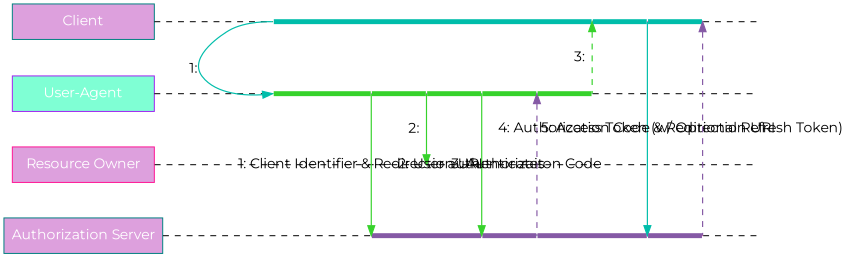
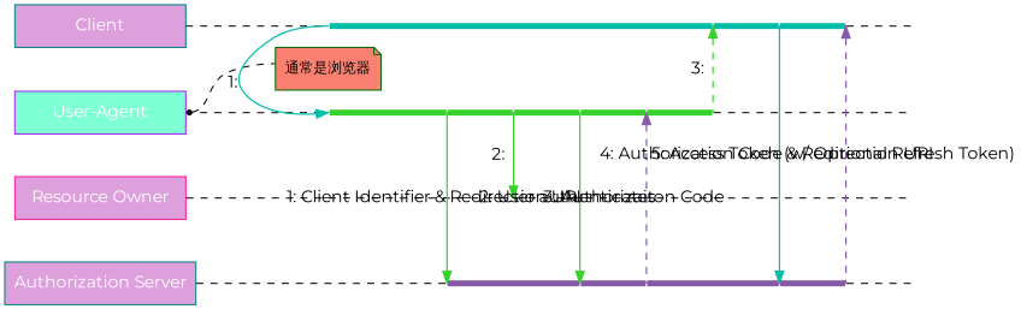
  digraph {
    ranksep=0.75
    rankdir=LR
    fontname=Montserrat
    node [color=teal fontcolor="#ffffff" fontname=Montserrat group=g_ua shape=point style=filled fillcolor=plum]
    edge [style=dashed fontname=Montserrat arrowhead=none]
    n1 [group=g_client label=Client shape=box width=2]
    n2 [color=deeppink group=g_owner label="Resource Owner" shape=box width=2]
    n3 [group=g_auth label="Authorization Server" shape=box width=2]
    n4 [color=purple label="User-Agent" shape=box width=2 fillcolor=aquamarine]
    p09 [group=g_client shape=box style=invis color="" fillcolor=""]
    p19 [group=g_owner shape=box style=invis color="" fillcolor=""]
    p29 [group=g_auth shape=box style=invis color="" fillcolor=""]
    p49 [shape=box style=invis color="" fillcolor=""]
+   n9 [fontsize=12 label="通常是浏览器" shape=note fillcolor=salmon color=darkgreen fontcolor="" group=""]
    p00 [group=g_client width=0 fillcolor=white color=darkgreen]
    p40 [width=0 fillcolor=lightgrey]
    p21 [group=g_auth width=0 fillcolor=salmon]
    p41 [width=0 fillcolor=salmon color=purple]
    p12 [group=g_owner width=0 color=purple]
    p42 [width=0 fillcolor=white color=purple]
    p23 [group=g_auth width=0 fillcolor=aquamarine color=purple]
    p43 [width=0 fillcolor=lightgrey]
    p24 [group=g_auth width=0]
    p44 [width=0]
    p05 [group=g_client width=0 fillcolor=white color=purple]
    p45 [width=0 fillcolor=salmon]
    p06 [group=g_client width=0 color=deeppink]
    p26 [group=g_auth width=0 color=darkgreen]
    p07 [group=g_client width=0 fillcolor=lightgrey color=purple]
    p27 [group=g_auth width=0 fillcolor=aquamarine color=deeppink]
    subgraph sub_1 {
      rank=same
      n1
      n2
      n3
      n4
    }
    subgraph sub_2 {
      rank=same
      p09
      p19
      p29
      p49
    }
    subgraph sub_3 {
      rank=same
+     n9
      p00
      p40
    }
    subgraph sub_4 {
      rank=same
      p21
      p41
    }
    subgraph sub_5 {
      rank=same
      p12
      p42
    }
    subgraph sub_6 {
      rank=same
      p23
      p43
    }
    subgraph sub_7 {
      rank=same
      p24
      p44
    }
    subgraph sub_8 {
      rank=same
      p05
      p45
    }
    subgraph sub_9 {
      rank=same
      p06
      p26
    }
    subgraph sub_10 {
      rank=same
      p07
      p27
    }
    n1 -> n4 [style=invis arrowhead=""]
    n1 -> p00
    n2 -> n3 [style=invis arrowhead=""]
    n2 -> p12
    n3 -> p21
    n4 -> n2 [style=invis arrowhead=""]
+   n4 -> n9 [arrowsize=0.5 arrowtail=dot dir=back tailport=e arrowhead=""]
    n4 -> p40
    p00 -> p40 [arrowhead=normal color="#00bdaa" label="1: " penwidth=1.2 style=""]
    p00 -> p05 [color="#00bdaa" penwidth=5 style=none]
    p40 -> p41 [color="#36d22b" penwidth=5 style=none]
    p21 -> p23 [color="#8559a5" penwidth=5 style=none]
    p41 -> p21 [arrowhead=normal color="#36d22b" label="1: Client Identifier & Redirection URI" penwidth=1.2 style=""]
    p41 -> p42 [color="#36d22b" penwidth=5 style=none]
    p12 -> p19
    p42 -> p12 [arrowhead=normal color="#36d22b" label="2: " penwidth=1.2 style=""]
    p42 -> p43 [color="#36d22b" penwidth=5 style=none]
    p23 -> p24 [color="#8559a5" penwidth=5 style=none]
    p43 -> p23 [arrowhead=normal color="#36d22b" label="2: User authenticates" penwidth=1.2 style=""]
    p43 -> p44 [color="#36d22b" penwidth=5 style=none]
    p24 -> p26 [color="#8559a5" penwidth=5 style=none]
    p44 -> p24 [arrowhead=normal color="#8559a5" dir=back label="3: Authorizaiton Code" penwidth=1.2]
    p44 -> p45 [color="#36d22b" penwidth=5 style=none]
    p05 -> p45 [arrowhead=normal color="#36d22b" dir=back label="3: " penwidth=1.2]
    p05 -> p06 [color="#00bdaa" penwidth=5 style=none]
    p45 -> p49
    p06 -> p26 [arrowhead=normal color="#00bdaa" label="4: Authorization Code & Redirection URI" penwidth=1.2 style=""]
    p06 -> p07 [color="#00bdaa" penwidth=5 style=none]
    p26 -> p27 [color="#8559a5" penwidth=5 style=none]
    p07 -> p09
    p07 -> p27 [arrowhead=normal color="#8559a5" dir=back label="5: Access Token (w/ Optional Refresh Token)" penwidth=1.2]
    p27 -> p29
  }
